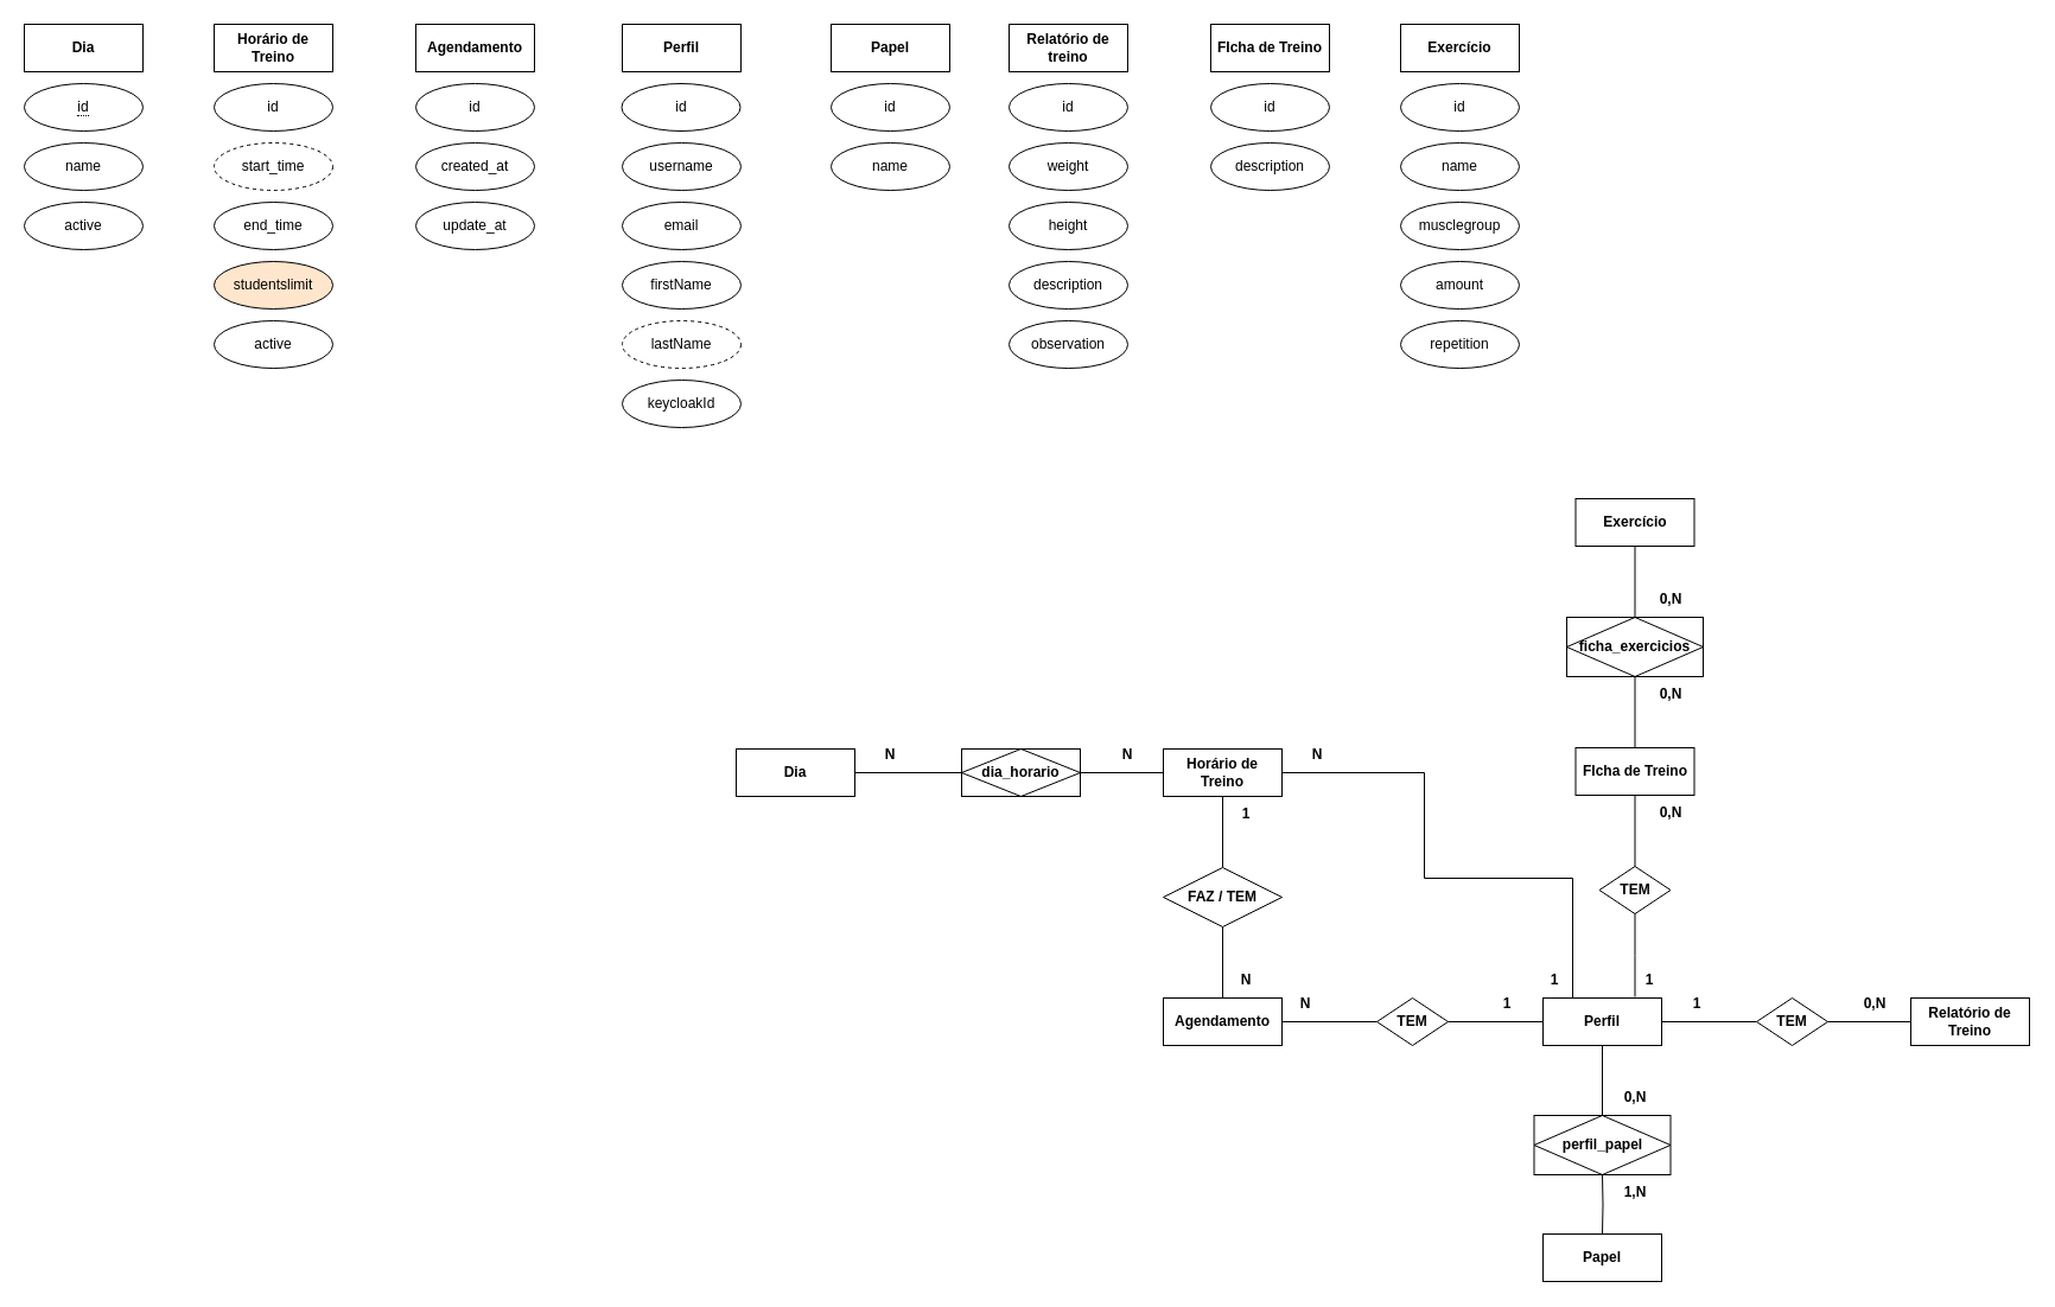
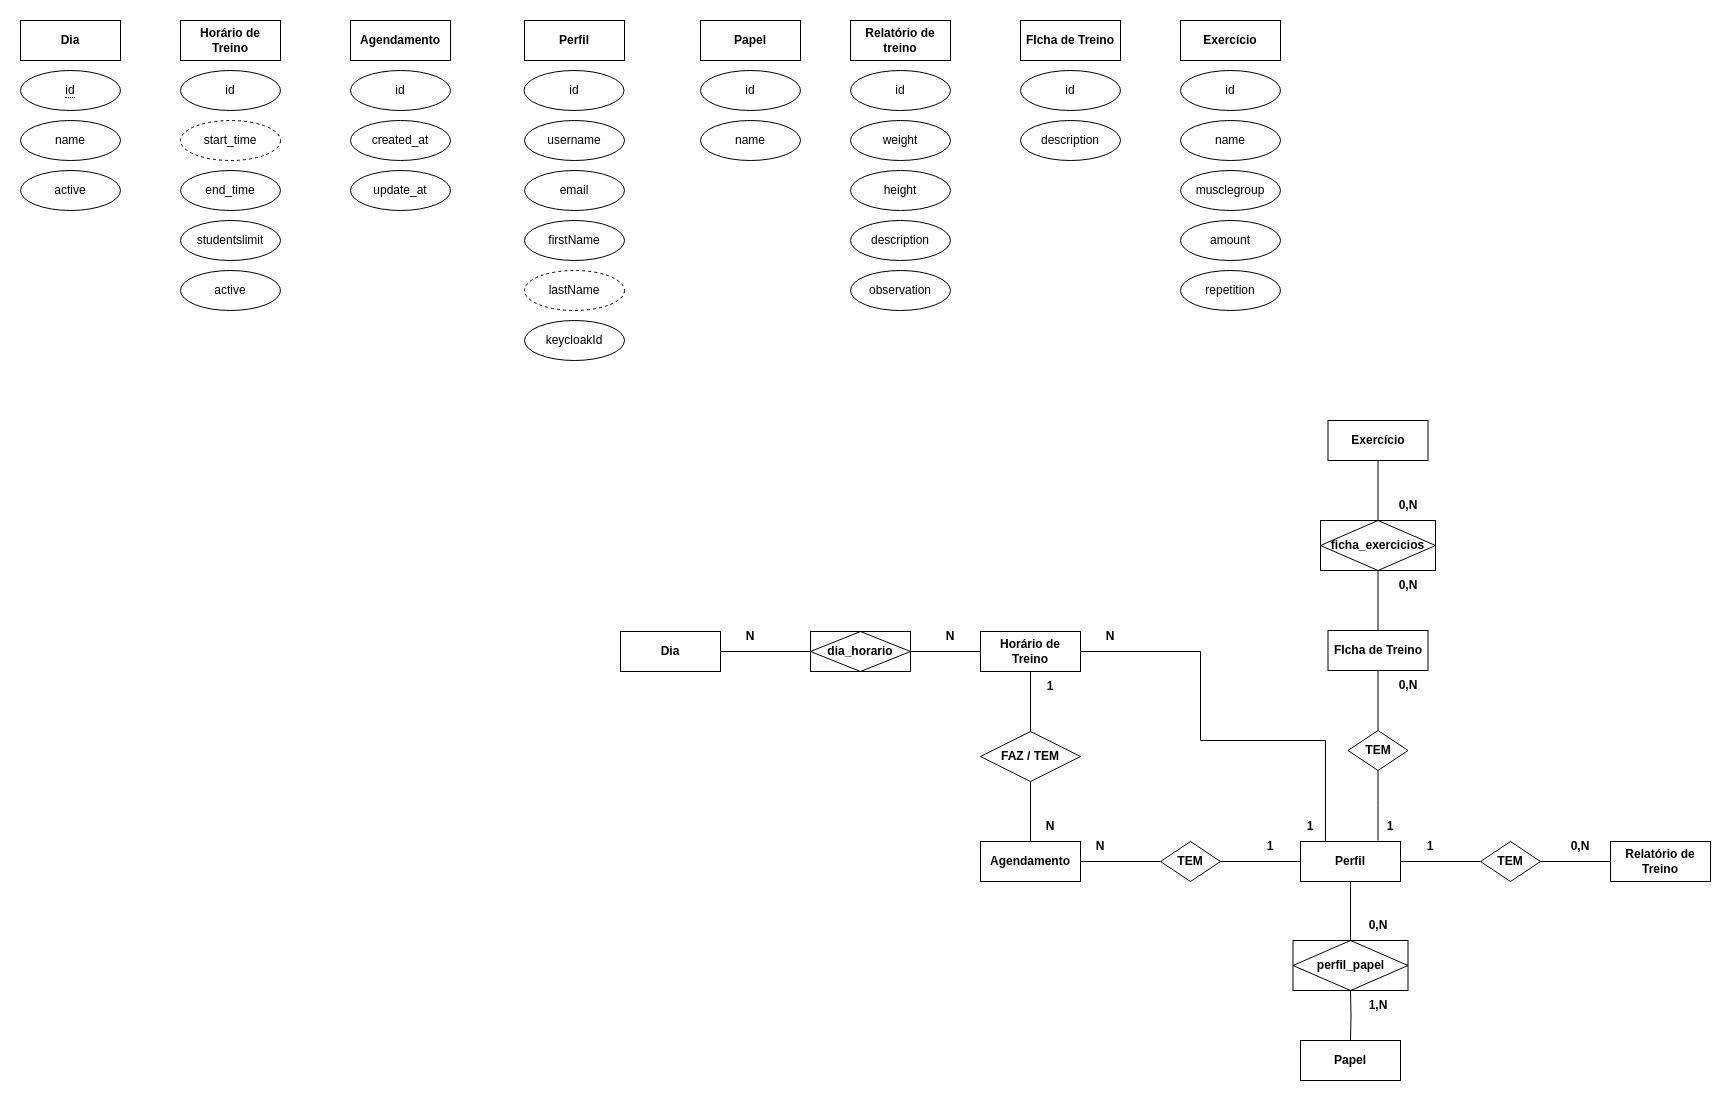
  <mxCell id="0" />
  <mxCell id="1" parent="0" />
  <mxCell id="2" value="N" style="text;html=1;align=center;verticalAlign=middle;whiteSpace=wrap;rounded=0;fontStyle=1" vertex="1" parent="1"><mxGeometry x="720" y="621" width="60" height="30" as="geometry" /></mxCell>
  <mxCell id="3" style="edgeStyle=orthogonalEdgeStyle;rounded=0;orthogonalLoop=1;jettySize=auto;html=1;exitX=0;exitY=0.5;exitDx=0;exitDy=0;entryX=1;entryY=0.5;entryDx=0;entryDy=0;endArrow=none;endFill=0;" edge="1" parent="1" source="5" target="21"><mxGeometry relative="1" as="geometry" /></mxCell>
  <mxCell id="4" style="edgeStyle=orthogonalEdgeStyle;rounded=0;orthogonalLoop=1;jettySize=auto;html=1;exitX=0.5;exitY=1;exitDx=0;exitDy=0;entryX=0.5;entryY=0;entryDx=0;entryDy=0;endArrow=none;endFill=0;" edge="1" parent="1" source="5" target="23"><mxGeometry relative="1" as="geometry" /></mxCell>
  <mxCell id="5" value="&lt;b&gt;Horário de Treino&lt;/b&gt;" style="whiteSpace=wrap;html=1;align=center;" vertex="1" parent="1"><mxGeometry x="980" y="631" width="100" height="40" as="geometry" /></mxCell>
  <mxCell id="6" style="edgeStyle=orthogonalEdgeStyle;rounded=0;orthogonalLoop=1;jettySize=auto;html=1;exitX=0.5;exitY=0;exitDx=0;exitDy=0;endArrow=none;endFill=0;entryX=0.5;entryY=1;entryDx=0;entryDy=0;" edge="1" parent="1" source="8" target="30"><mxGeometry relative="1" as="geometry"><mxPoint x="1337.5" y="590" as="targetPoint" /></mxGeometry></mxCell>
  <mxCell id="7" style="edgeStyle=orthogonalEdgeStyle;rounded=0;orthogonalLoop=1;jettySize=auto;html=1;exitX=0.5;exitY=1;exitDx=0;exitDy=0;entryX=0.5;entryY=0;entryDx=0;entryDy=0;endArrow=none;endFill=0;" edge="1" parent="1" source="8" target="34"><mxGeometry relative="1" as="geometry" /></mxCell>
  <mxCell id="8" value="&lt;b&gt;FIcha de Treino&lt;/b&gt;" style="whiteSpace=wrap;html=1;align=center;" vertex="1" parent="1"><mxGeometry x="1327.5" y="630" width="100" height="40" as="geometry" /></mxCell>
  <mxCell id="9" value="&lt;b&gt;Relatório de Treino&lt;/b&gt;" style="whiteSpace=wrap;html=1;align=center;" vertex="1" parent="1"><mxGeometry x="1610" y="841" width="100" height="40" as="geometry" /></mxCell>
  <mxCell id="10" style="edgeStyle=orthogonalEdgeStyle;rounded=0;orthogonalLoop=1;jettySize=auto;html=1;exitX=1;exitY=0.5;exitDx=0;exitDy=0;entryX=0;entryY=0.5;entryDx=0;entryDy=0;endArrow=none;endFill=0;" edge="1" parent="1" source="13" target="38"><mxGeometry relative="1" as="geometry" /></mxCell>
  <mxCell id="11" style="edgeStyle=orthogonalEdgeStyle;rounded=0;orthogonalLoop=1;jettySize=auto;html=1;exitX=0.25;exitY=0;exitDx=0;exitDy=0;entryX=1;entryY=0.5;entryDx=0;entryDy=0;endArrow=none;endFill=0;" edge="1" parent="1" source="13" target="5"><mxGeometry relative="1" as="geometry"><Array as="points"><mxPoint x="1325" y="740" /><mxPoint x="1200" y="740" /><mxPoint x="1200" y="651" /></Array></mxGeometry></mxCell>
  <mxCell id="12" style="edgeStyle=orthogonalEdgeStyle;rounded=0;orthogonalLoop=1;jettySize=auto;html=1;exitX=0.5;exitY=1;exitDx=0;exitDy=0;entryX=0.5;entryY=0;entryDx=0;entryDy=0;endArrow=none;endFill=0;" edge="1" parent="1" source="13"><mxGeometry relative="1" as="geometry"><mxPoint x="1350" y="950" as="targetPoint" /></mxGeometry></mxCell>
  <mxCell id="13" value="&lt;b&gt;Perfil&lt;/b&gt;" style="whiteSpace=wrap;html=1;align=center;" vertex="1" parent="1"><mxGeometry x="1300" y="841" width="100" height="40" as="geometry" /></mxCell>
  <mxCell id="14" style="edgeStyle=orthogonalEdgeStyle;rounded=0;orthogonalLoop=1;jettySize=auto;html=1;exitX=1;exitY=0.5;exitDx=0;exitDy=0;entryX=0;entryY=0.5;entryDx=0;entryDy=0;endArrow=none;endFill=0;" edge="1" parent="1" source="15" target="21"><mxGeometry relative="1" as="geometry" /></mxCell>
  <mxCell id="15" value="Dia" style="whiteSpace=wrap;html=1;align=center;fontStyle=1;" vertex="1" parent="1"><mxGeometry y="631" width="100" height="40" as="geometry" x="620" /></mxCell>
  <mxCell id="16" style="edgeStyle=orthogonalEdgeStyle;rounded=0;orthogonalLoop=1;jettySize=auto;html=1;exitX=0.5;exitY=1;exitDx=0;exitDy=0;entryX=0.5;entryY=0;entryDx=0;entryDy=0;endArrow=none;endFill=0;" edge="1" parent="1" source="17" target="30"><mxGeometry relative="1" as="geometry"><mxPoint x="1377.5" y="530" as="targetPoint" /></mxGeometry></mxCell>
  <mxCell id="17" value="&lt;b&gt;Exercício&lt;/b&gt;" style="whiteSpace=wrap;html=1;align=center;" vertex="1" parent="1"><mxGeometry x="1327.5" width="100" height="40" as="geometry" y="420" /></mxCell>
  <mxCell id="18" style="edgeStyle=orthogonalEdgeStyle;rounded=0;orthogonalLoop=1;jettySize=auto;html=1;entryX=0.5;entryY=1;entryDx=0;entryDy=0;endArrow=none;endFill=0;" edge="1" parent="1" source="20" target="23"><mxGeometry relative="1" as="geometry" /></mxCell>
  <mxCell id="19" style="edgeStyle=orthogonalEdgeStyle;rounded=0;orthogonalLoop=1;jettySize=auto;html=1;exitX=1;exitY=0.5;exitDx=0;exitDy=0;entryX=0;entryY=0.5;entryDx=0;entryDy=0;endArrow=none;endFill=0;" edge="1" parent="1" source="20" target="27"><mxGeometry relative="1" as="geometry" /></mxCell>
  <mxCell id="20" value="&lt;b&gt;Agendamento&lt;/b&gt;" style="whiteSpace=wrap;html=1;align=center;" vertex="1" parent="1"><mxGeometry x="980" y="841" width="100" height="40" as="geometry" /></mxCell>
  <mxCell id="21" value="dia_horario" style="shape=associativeEntity;whiteSpace=wrap;html=1;align=center;fontStyle=1" vertex="1" parent="1"><mxGeometry x="810" y="631" width="100" height="40" as="geometry" /></mxCell>
  <mxCell id="22" value="N" style="text;html=1;align=center;verticalAlign=middle;whiteSpace=wrap;rounded=0;fontStyle=1" vertex="1" parent="1"><mxGeometry x="920" y="621" width="60" height="30" as="geometry" /></mxCell>
  <mxCell id="23" value="FAZ / TEM" style="shape=rhombus;perimeter=rhombusPerimeter;whiteSpace=wrap;html=1;align=center;fontStyle=1" vertex="1" parent="1"><mxGeometry x="980" y="731" width="100" height="50" as="geometry" /></mxCell>
  <mxCell id="24" value="1" style="text;html=1;align=center;verticalAlign=middle;whiteSpace=wrap;rounded=0;fontStyle=1" vertex="1" parent="1"><mxGeometry x="1020" y="671" width="60" height="30" as="geometry" /></mxCell>
  <mxCell id="25" value="N" style="text;html=1;align=center;verticalAlign=middle;whiteSpace=wrap;rounded=0;fontStyle=1" vertex="1" parent="1"><mxGeometry x="1020" y="811" width="60" height="30" as="geometry" /></mxCell>
  <mxCell id="26" style="edgeStyle=orthogonalEdgeStyle;rounded=0;orthogonalLoop=1;jettySize=auto;html=1;exitX=1;exitY=0.5;exitDx=0;exitDy=0;entryX=0;entryY=0.5;entryDx=0;entryDy=0;endArrow=none;endFill=0;" edge="1" parent="1" source="27" target="13"><mxGeometry relative="1" as="geometry" /></mxCell>
  <mxCell id="27" value="TEM" style="shape=rhombus;perimeter=rhombusPerimeter;whiteSpace=wrap;html=1;align=center;fontStyle=1" vertex="1" parent="1"><mxGeometry x="1160" y="841" width="60" height="40" as="geometry" /></mxCell>
  <mxCell id="28" value="1" style="text;html=1;align=center;verticalAlign=middle;whiteSpace=wrap;rounded=0;fontStyle=1" vertex="1" parent="1"><mxGeometry x="1240" y="831" width="60" height="30" as="geometry" /></mxCell>
  <mxCell id="29" value="1" style="text;html=1;align=center;verticalAlign=middle;whiteSpace=wrap;rounded=0;fontStyle=1" vertex="1" parent="1"><mxGeometry x="1360" y="811" width="60" height="30" as="geometry" /></mxCell>
  <mxCell id="30" value="ficha_exercicios" style="shape=associativeEntity;whiteSpace=wrap;html=1;align=center;fontStyle=1" vertex="1" parent="1"><mxGeometry x="1320" y="520" width="115" height="50" as="geometry" /></mxCell>
  <mxCell id="31" value="0,N" style="text;html=1;align=center;verticalAlign=middle;whiteSpace=wrap;rounded=0;fontStyle=1" vertex="1" parent="1"><mxGeometry x="1377.5" y="570" width="60" height="30" as="geometry" /></mxCell>
  <mxCell id="32" value="0,N" style="text;html=1;align=center;verticalAlign=middle;whiteSpace=wrap;rounded=0;fontStyle=1" vertex="1" parent="1"><mxGeometry x="1377.5" y="490" width="60" height="30" as="geometry" /></mxCell>
  <mxCell id="33" style="edgeStyle=orthogonalEdgeStyle;rounded=0;orthogonalLoop=1;jettySize=auto;html=1;exitX=0.5;exitY=1;exitDx=0;exitDy=0;entryX=0.5;entryY=0;entryDx=0;entryDy=0;endArrow=none;endFill=0;" edge="1" parent="1" source="34"><mxGeometry relative="1" as="geometry"><mxPoint x="1377.5" y="840" as="targetPoint" /></mxGeometry></mxCell>
  <mxCell id="34" value="&lt;b&gt;TEM&lt;/b&gt;" style="shape=rhombus;perimeter=rhombusPerimeter;whiteSpace=wrap;html=1;align=center;fontStyle=0" vertex="1" parent="1"><mxGeometry x="1347.5" y="730" width="60" height="40" as="geometry" /></mxCell>
  <mxCell id="35" value="0,N" style="text;html=1;align=center;verticalAlign=middle;whiteSpace=wrap;rounded=0;fontStyle=1" vertex="1" parent="1"><mxGeometry x="1377.5" y="670" width="60" height="30" as="geometry" /></mxCell>
  <mxCell id="36" value="N" style="text;html=1;align=center;verticalAlign=middle;whiteSpace=wrap;rounded=0;fontStyle=1" vertex="1" parent="1"><mxGeometry x="1070" y="831" width="60" height="30" as="geometry" /></mxCell>
  <mxCell id="37" style="edgeStyle=orthogonalEdgeStyle;rounded=0;orthogonalLoop=1;jettySize=auto;html=1;exitX=1;exitY=0.5;exitDx=0;exitDy=0;entryX=0;entryY=0.5;entryDx=0;entryDy=0;endArrow=none;endFill=0;" edge="1" parent="1" source="38" target="9"><mxGeometry relative="1" as="geometry" /></mxCell>
  <mxCell id="38" value="TEM" style="shape=rhombus;perimeter=rhombusPerimeter;whiteSpace=wrap;html=1;align=center;fontStyle=1" vertex="1" parent="1"><mxGeometry x="1480" y="841" width="60" height="40" as="geometry" /></mxCell>
  <mxCell id="39" value="0,N" style="text;html=1;align=center;verticalAlign=middle;whiteSpace=wrap;rounded=0;fontStyle=1" vertex="1" parent="1"><mxGeometry x="1550" y="831" width="60" height="30" as="geometry" /></mxCell>
  <mxCell id="40" value="1" style="text;html=1;align=center;verticalAlign=middle;whiteSpace=wrap;rounded=0;fontStyle=1" vertex="1" parent="1"><mxGeometry x="1400" y="831" width="60" height="30" as="geometry" /></mxCell>
  <mxCell id="41" value="1" style="text;html=1;align=center;verticalAlign=middle;whiteSpace=wrap;rounded=0;fontStyle=1" vertex="1" parent="1"><mxGeometry x="1280" y="811" width="60" height="30" as="geometry" /></mxCell>
  <mxCell id="42" value="N" style="text;html=1;align=center;verticalAlign=middle;whiteSpace=wrap;rounded=0;fontStyle=1" vertex="1" parent="1"><mxGeometry x="1080" y="621" width="60" height="30" as="geometry" /></mxCell>
  <mxCell id="43" value="Papel" style="whiteSpace=wrap;html=1;align=center;fontStyle=1;" vertex="1" parent="1"><mxGeometry x="1300" y="1040" width="100" height="40" as="geometry" /></mxCell>
  <mxCell id="44" style="edgeStyle=orthogonalEdgeStyle;rounded=0;orthogonalLoop=1;jettySize=auto;html=1;exitX=0.5;exitY=1;exitDx=0;exitDy=0;entryX=0.5;entryY=0;entryDx=0;entryDy=0;endArrow=none;endFill=0;" edge="1" parent="1" target="43"><mxGeometry relative="1" as="geometry"><mxPoint x="1350" y="990" as="sourcePoint" /></mxGeometry></mxCell>
  <mxCell id="45" value="perfil_papel" style="shape=associativeEntity;whiteSpace=wrap;html=1;align=center;fontStyle=1" vertex="1" parent="1"><mxGeometry x="1292.5" y="940" width="115" height="50" as="geometry" /></mxCell>
  <mxCell id="46" value="1,N" style="text;html=1;align=center;verticalAlign=middle;whiteSpace=wrap;rounded=0;fontStyle=1" vertex="1" parent="1"><mxGeometry x="1347.5" y="990" width="60" height="30" as="geometry" /></mxCell>
  <mxCell id="47" value="0,N" style="text;html=1;align=center;verticalAlign=middle;whiteSpace=wrap;rounded=0;fontStyle=1" vertex="1" parent="1"><mxGeometry x="1347.5" y="910" width="60" height="30" as="geometry" /></mxCell>
  <mxCell id="48" value="Dia" style="whiteSpace=wrap;html=1;align=center;fontStyle=1;" vertex="1" parent="1"><mxGeometry x="20" y="20" width="100" height="40" as="geometry" /></mxCell>
  <mxCell id="49" value="&lt;span style=&quot;border-bottom: 1px dotted&quot;&gt;id&lt;/span&gt;" style="ellipse;whiteSpace=wrap;html=1;align=center;" vertex="1" parent="1"><mxGeometry x="20" y="70" width="100" height="40" as="geometry" /></mxCell>
  <mxCell id="50" value="name" style="ellipse;whiteSpace=wrap;html=1;align=center;" vertex="1" parent="1"><mxGeometry x="20" y="120" width="100" height="40" as="geometry" /></mxCell>
  <mxCell id="51" value="active" style="ellipse;whiteSpace=wrap;html=1;align=center;" vertex="1" parent="1"><mxGeometry x="20" y="170" width="100" height="40" as="geometry" /></mxCell>
  <mxCell id="52" value="&lt;b&gt;Horário de Treino&lt;/b&gt;" style="whiteSpace=wrap;html=1;align=center;" vertex="1" parent="1"><mxGeometry x="180" y="20" width="100" height="40" as="geometry" /></mxCell>
  <mxCell id="53" value="id" style="ellipse;whiteSpace=wrap;html=1;align=center;" vertex="1" parent="1"><mxGeometry x="180" y="70" width="100" height="40" as="geometry" /></mxCell>
  <mxCell id="54" value="start_time" style="ellipse;whiteSpace=wrap;html=1;align=center;dashed=1;" vertex="1" parent="1"><mxGeometry x="180" y="120" width="100" height="40" as="geometry" /></mxCell>
  <mxCell id="55" value="end_time" style="ellipse;whiteSpace=wrap;html=1;align=center;" vertex="1" parent="1"><mxGeometry x="180" y="170" width="100" height="40" as="geometry" /></mxCell>
- <mxCell id="56" value="studentslimit" style="ellipse;whiteSpace=wrap;html=1;align=center;fillColor=#ffe6cc;" vertex="1" parent="1"><mxGeometry x="180" y="220" width="100" height="40" as="geometry" /></mxCell>
+ <mxCell id="56" value="studentslimit" style="ellipse;whiteSpace=wrap;html=1;align=center;" vertex="1" parent="1"><mxGeometry x="180" y="220" width="100" height="40" as="geometry" /></mxCell>
  <mxCell id="57" value="active" style="ellipse;whiteSpace=wrap;html=1;align=center;" vertex="1" parent="1"><mxGeometry x="180" y="270" width="100" height="40" as="geometry" /></mxCell>
  <mxCell id="58" value="&lt;b&gt;Agendamento&lt;/b&gt;" style="whiteSpace=wrap;html=1;align=center;" vertex="1" parent="1"><mxGeometry x="350" y="20" width="100" height="40" as="geometry" /></mxCell>
  <mxCell id="59" value="id" style="ellipse;whiteSpace=wrap;html=1;align=center;" vertex="1" parent="1"><mxGeometry x="350" y="70" width="100" height="40" as="geometry" /></mxCell>
  <mxCell id="60" value="created_at" style="ellipse;whiteSpace=wrap;html=1;align=center;" vertex="1" parent="1"><mxGeometry x="350" y="120" width="100" height="40" as="geometry" /></mxCell>
  <mxCell id="61" value="update_at" style="ellipse;whiteSpace=wrap;html=1;align=center;" vertex="1" parent="1"><mxGeometry x="350" y="170" width="100" height="40" as="geometry" /></mxCell>
  <mxCell id="62" value="&lt;b&gt;Perfil&lt;/b&gt;" style="whiteSpace=wrap;html=1;align=center;" vertex="1" parent="1"><mxGeometry x="524" y="20" width="100" height="40" as="geometry" /></mxCell>
  <mxCell id="63" value="id" style="ellipse;whiteSpace=wrap;html=1;align=center;" vertex="1" parent="1"><mxGeometry x="523.5" y="70" width="100" height="40" as="geometry" /></mxCell>
  <mxCell id="64" value="username" style="ellipse;whiteSpace=wrap;html=1;align=center;" vertex="1" parent="1"><mxGeometry x="524" y="120" width="100" height="40" as="geometry" /></mxCell>
  <mxCell id="65" value="email" style="ellipse;whiteSpace=wrap;html=1;align=center;" vertex="1" parent="1"><mxGeometry x="524" y="170" width="100" height="40" as="geometry" /></mxCell>
  <mxCell id="66" value="firstName" style="ellipse;whiteSpace=wrap;html=1;align=center;" vertex="1" parent="1"><mxGeometry x="524" y="220" width="100" height="40" as="geometry" /></mxCell>
  <mxCell id="67" value="lastName" style="ellipse;whiteSpace=wrap;html=1;align=center;dashed=1;" vertex="1" parent="1"><mxGeometry x="524" y="270" width="100" height="40" as="geometry" /></mxCell>
  <mxCell id="68" value="keycloakId" style="ellipse;whiteSpace=wrap;html=1;align=center;" vertex="1" parent="1"><mxGeometry x="524" y="320" width="100" height="40" as="geometry" /></mxCell>
  <mxCell id="69" value="Papel" style="whiteSpace=wrap;html=1;align=center;fontStyle=1;" vertex="1" parent="1"><mxGeometry x="700" y="20" width="100" height="40" as="geometry" /></mxCell>
  <mxCell id="70" value="id" style="ellipse;whiteSpace=wrap;html=1;align=center;" vertex="1" parent="1"><mxGeometry x="700" y="70" width="100" height="40" as="geometry" /></mxCell>
  <mxCell id="71" value="name" style="ellipse;whiteSpace=wrap;html=1;align=center;" vertex="1" parent="1"><mxGeometry x="700" y="120" width="100" height="40" as="geometry" /></mxCell>
  <mxCell id="72" value="&lt;b&gt;Relatório de treino&lt;/b&gt;" style="whiteSpace=wrap;html=1;align=center;" vertex="1" parent="1"><mxGeometry x="850" y="20" width="100" height="40" as="geometry" /></mxCell>
  <mxCell id="73" value="id" style="ellipse;whiteSpace=wrap;html=1;align=center;" vertex="1" parent="1"><mxGeometry x="850" y="70" width="100" height="40" as="geometry" /></mxCell>
  <mxCell id="74" value="weight" style="ellipse;whiteSpace=wrap;html=1;align=center;" vertex="1" parent="1"><mxGeometry x="850" y="120" width="100" height="40" as="geometry" /></mxCell>
  <mxCell id="75" value="height" style="ellipse;whiteSpace=wrap;html=1;align=center;" vertex="1" parent="1"><mxGeometry x="850" y="170" width="100" height="40" as="geometry" /></mxCell>
  <mxCell id="76" value="description" style="ellipse;whiteSpace=wrap;html=1;align=center;" vertex="1" parent="1"><mxGeometry x="850" y="220" width="100" height="40" as="geometry" /></mxCell>
  <mxCell id="77" value="observation" style="ellipse;whiteSpace=wrap;html=1;align=center;" vertex="1" parent="1"><mxGeometry x="850" y="270" width="100" height="40" as="geometry" /></mxCell>
  <mxCell id="78" value="&lt;b&gt;FIcha de Treino&lt;/b&gt;" style="whiteSpace=wrap;html=1;align=center;" vertex="1" parent="1"><mxGeometry x="1020" y="20" width="100" height="40" as="geometry" /></mxCell>
  <mxCell id="79" value="id" style="ellipse;whiteSpace=wrap;html=1;align=center;" vertex="1" parent="1"><mxGeometry x="1020" y="70" width="100" height="40" as="geometry" /></mxCell>
  <mxCell id="80" value="description" style="ellipse;whiteSpace=wrap;html=1;align=center;" vertex="1" parent="1"><mxGeometry x="1020" y="120" width="100" height="40" as="geometry" /></mxCell>
  <mxCell id="81" value="&lt;b&gt;Exercício&lt;/b&gt;" style="whiteSpace=wrap;html=1;align=center;" vertex="1" parent="1"><mxGeometry x="1180" y="20" width="100" height="40" as="geometry" /></mxCell>
  <mxCell id="82" value="id" style="ellipse;whiteSpace=wrap;html=1;align=center;" vertex="1" parent="1"><mxGeometry x="1180" y="70" width="100" height="40" as="geometry" /></mxCell>
  <mxCell id="83" value="name" style="ellipse;whiteSpace=wrap;html=1;align=center;" vertex="1" parent="1"><mxGeometry x="1180" y="120" width="100" height="40" as="geometry" /></mxCell>
  <mxCell id="84" value="musclegroup" style="ellipse;whiteSpace=wrap;html=1;align=center;" vertex="1" parent="1"><mxGeometry x="1180" y="170" width="100" height="40" as="geometry" /></mxCell>
  <mxCell id="85" value="amount" style="ellipse;whiteSpace=wrap;html=1;align=center;" vertex="1" parent="1"><mxGeometry x="1180" y="220" width="100" height="40" as="geometry" /></mxCell>
  <mxCell id="86" value="repetition" style="ellipse;whiteSpace=wrap;html=1;align=center;" vertex="1" parent="1"><mxGeometry x="1180" y="270" width="100" height="40" as="geometry" /></mxCell>
